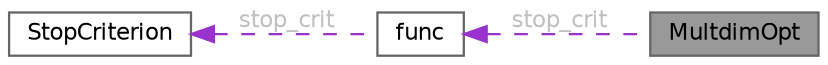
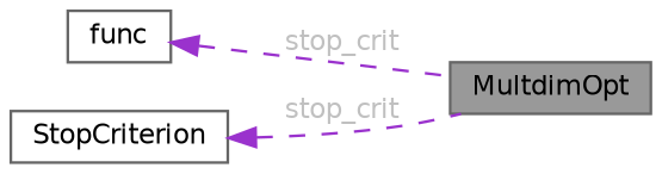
  digraph {
    rankdir=LR
    node [color=gray40 fillcolor=white fontname=Helvetica fontsize=10 shape=box style=filled]
    edge [color=darkorchid3 dir=back fontcolor=grey fontname=Helvetica fontsize=10 labelfontname=Helvetica labelfontsize=10 style=dashed]
    n1 [fillcolor=grey60 fontcolor=black height=0.2 label=MultdimOpt width=0.4]
    n2 [height=0.2 label=func width=0.4]
    n3 [height=0.2 label=StopCriterion width=0.4]
    n2 -> n1 [label=" stop_crit"]
-   n3 -> n2 [label=" stop_crit"]
+   n3 -> n1 [label=" stop_crit"]
  }
